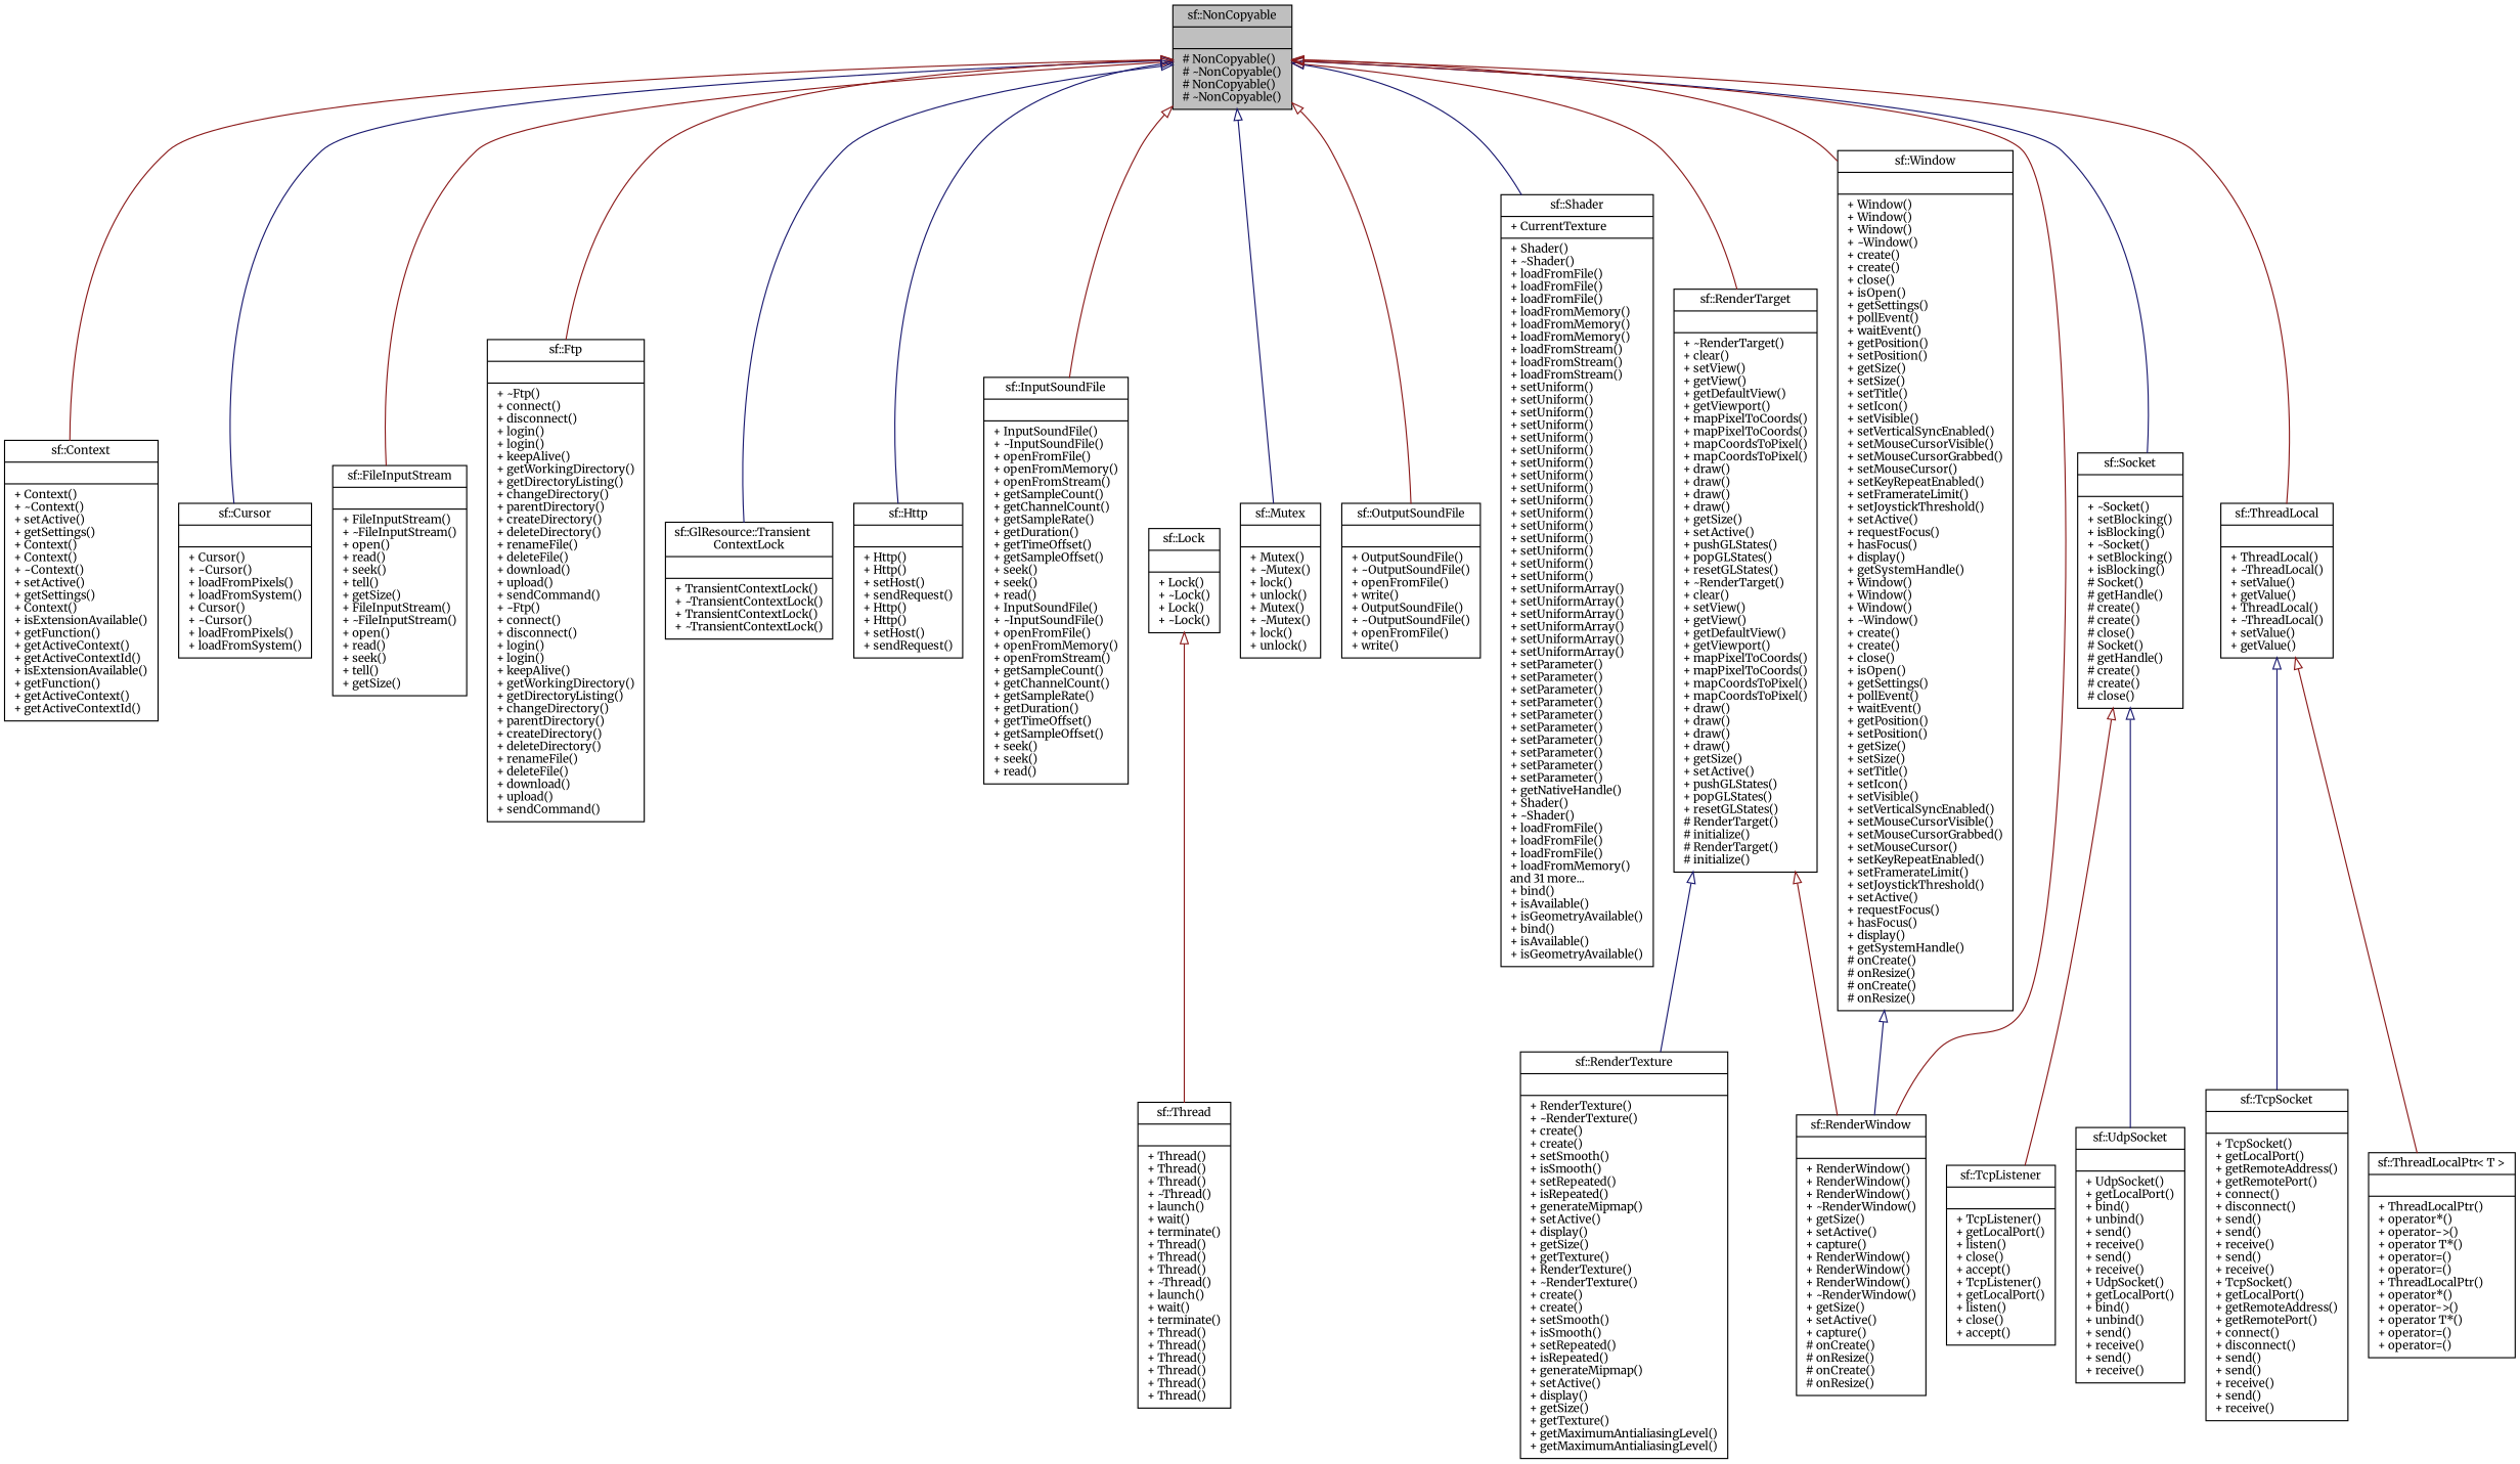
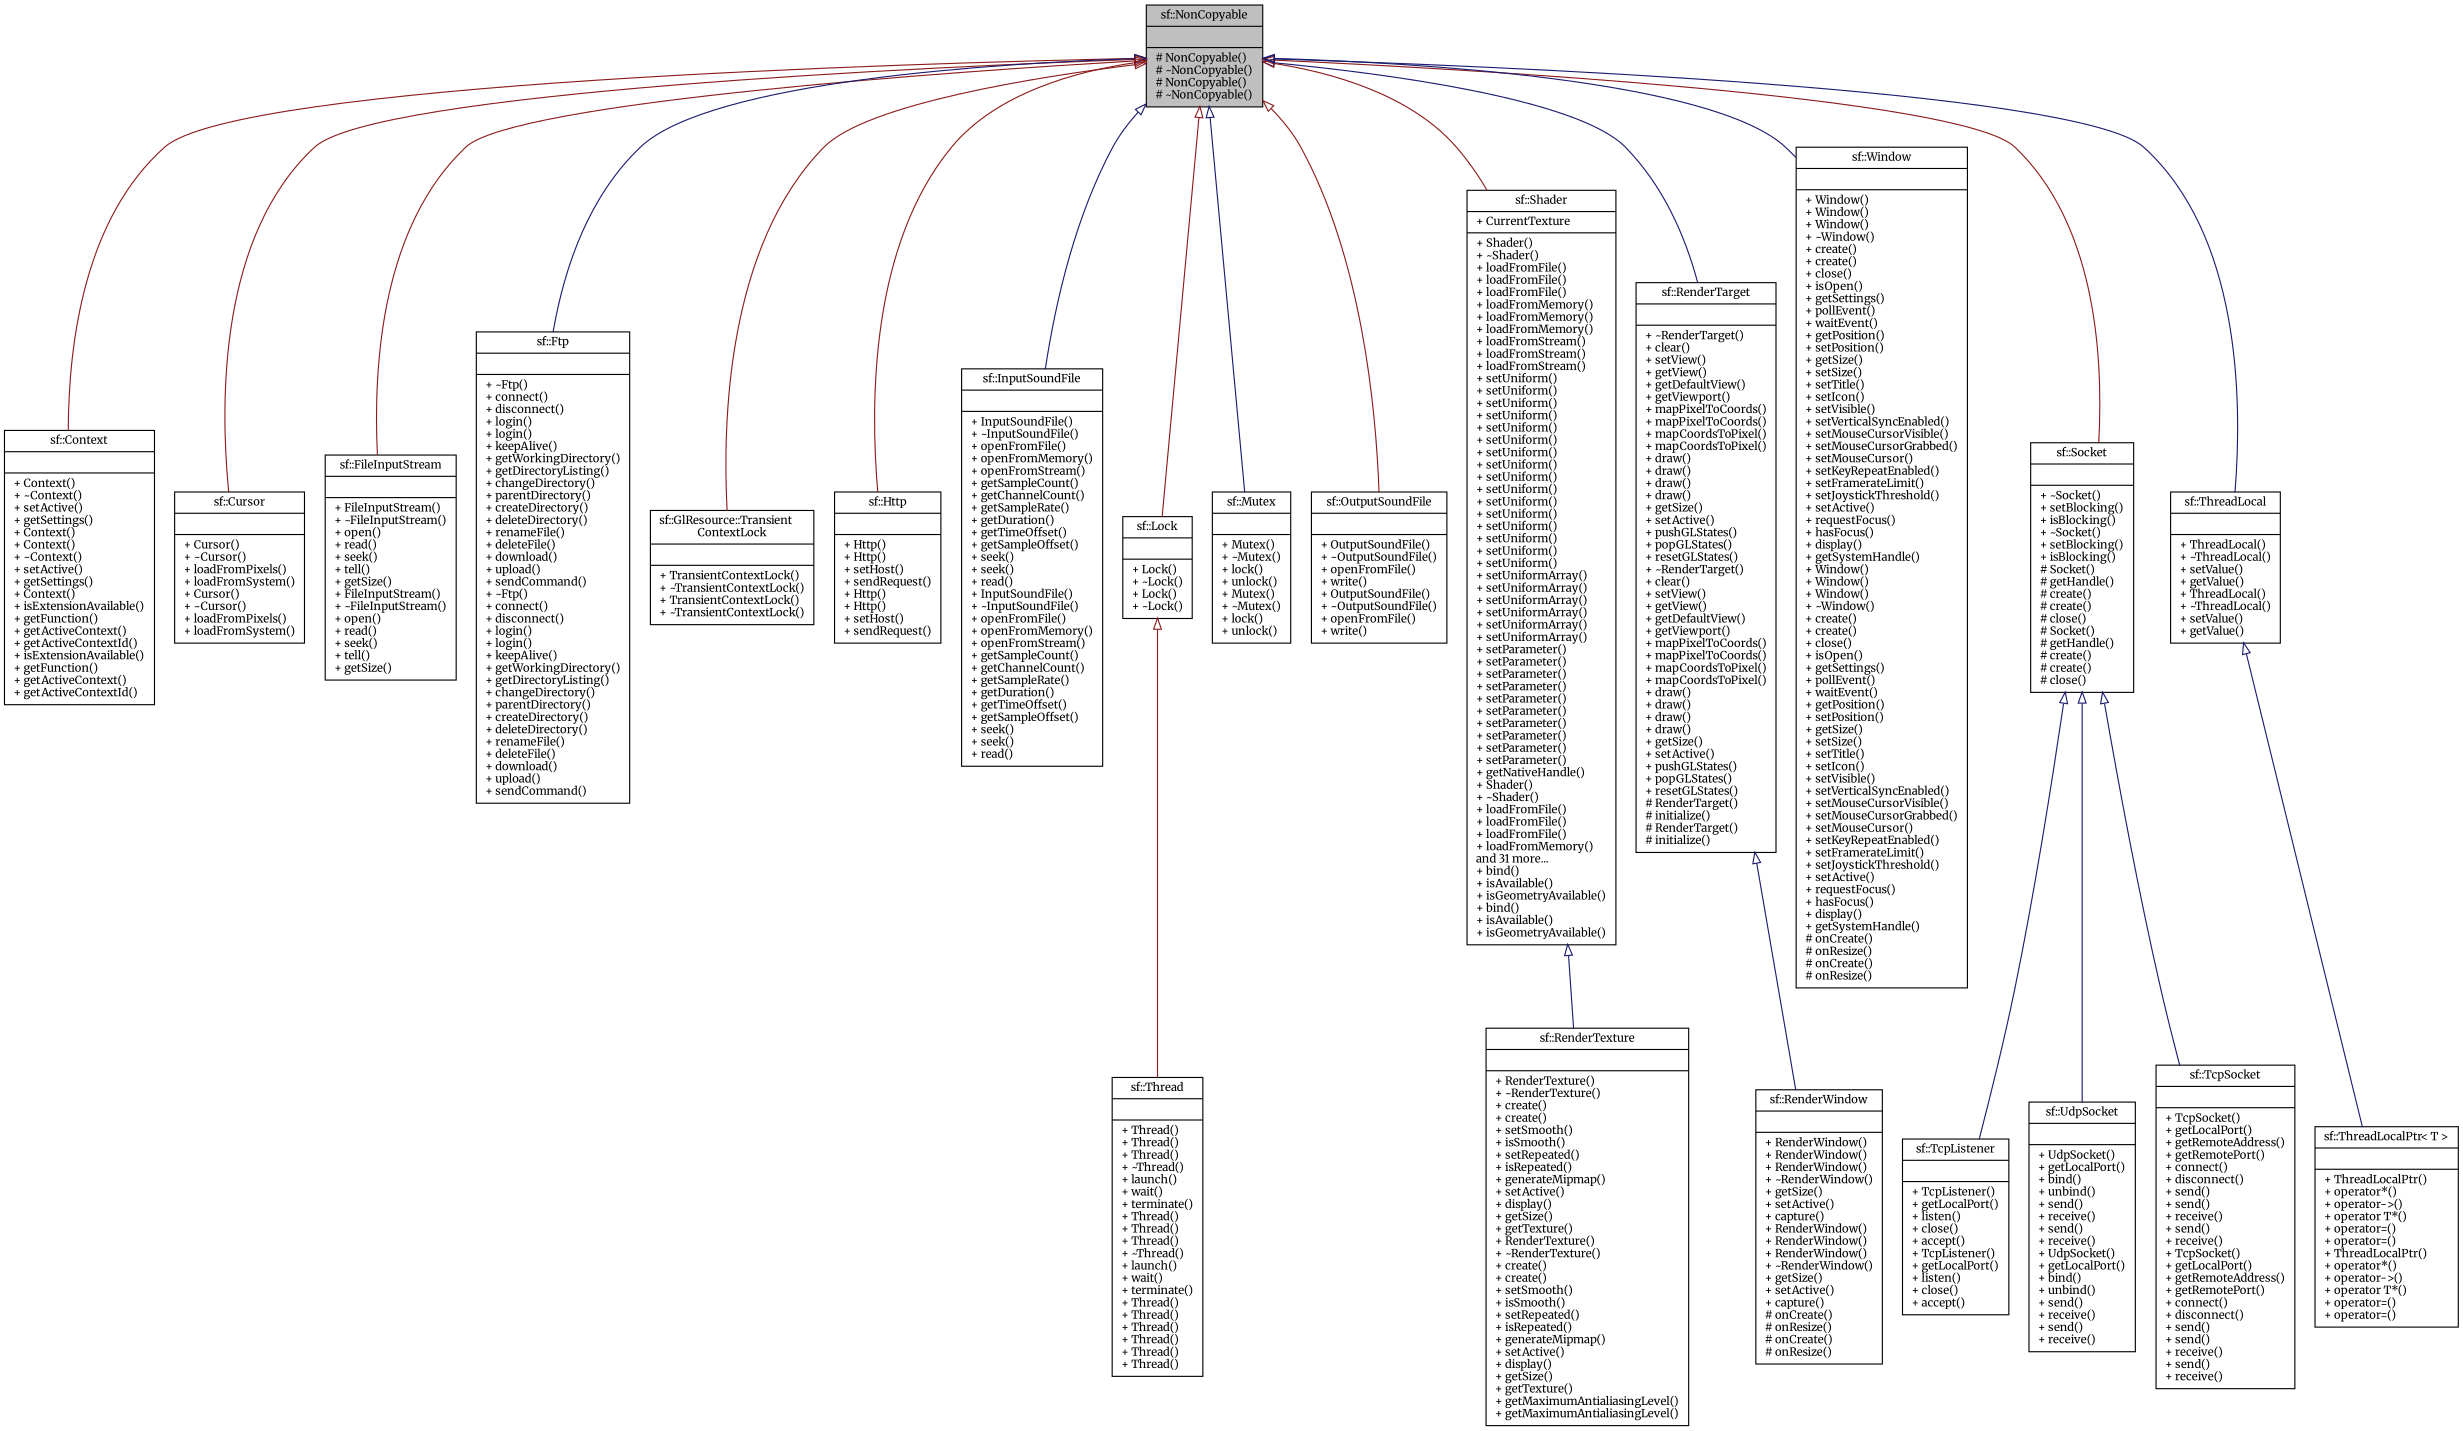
  digraph {
    fontname=Merriweather
    node [color=black fillcolor=white fontname=Merriweather fontsize=10 shape=record style=filled]
    edge [arrowtail=onormal color=firebrick4 dir=back fontname=Merriweather fontsize=10 labelfontname=Helvetica labelfontsize=10 style=solid]
    n1 [fillcolor=grey75 fontcolor=black height=0.2 label="{sf::NonCopyable\n||# NonCopyable()\l# ~NonCopyable()\l# NonCopyable()\l# ~NonCopyable()\l}" width=0.4]
    n2 [height=0.2 label="{sf::Context\n||+ Context()\l+ ~Context()\l+ setActive()\l+ getSettings()\l+ Context()\l+ Context()\l+ ~Context()\l+ setActive()\l+ getSettings()\l+ Context()\l+ isExtensionAvailable()\l+ getFunction()\l+ getActiveContext()\l+ getActiveContextId()\l+ isExtensionAvailable()\l+ getFunction()\l+ getActiveContext()\l+ getActiveContextId()\l}" width=0.4]
    n3 [height=0.2 label="{sf::Cursor\n||+ Cursor()\l+ ~Cursor()\l+ loadFromPixels()\l+ loadFromSystem()\l+ Cursor()\l+ ~Cursor()\l+ loadFromPixels()\l+ loadFromSystem()\l}" width=0.4]
    n4 [height=0.2 label="{sf::FileInputStream\n||+ FileInputStream()\l+ ~FileInputStream()\l+ open()\l+ read()\l+ seek()\l+ tell()\l+ getSize()\l+ FileInputStream()\l+ ~FileInputStream()\l+ open()\l+ read()\l+ seek()\l+ tell()\l+ getSize()\l}" width=0.4]
    n5 [height=0.2 label="{sf::Ftp\n||+ ~Ftp()\l+ connect()\l+ disconnect()\l+ login()\l+ login()\l+ keepAlive()\l+ getWorkingDirectory()\l+ getDirectoryListing()\l+ changeDirectory()\l+ parentDirectory()\l+ createDirectory()\l+ deleteDirectory()\l+ renameFile()\l+ deleteFile()\l+ download()\l+ upload()\l+ sendCommand()\l+ ~Ftp()\l+ connect()\l+ disconnect()\l+ login()\l+ login()\l+ keepAlive()\l+ getWorkingDirectory()\l+ getDirectoryListing()\l+ changeDirectory()\l+ parentDirectory()\l+ createDirectory()\l+ deleteDirectory()\l+ renameFile()\l+ deleteFile()\l+ download()\l+ upload()\l+ sendCommand()\l}" width=0.4]
    n6 [height=0.2 label="{sf::GlResource::Transient\lContextLock\n||+ TransientContextLock()\l+ ~TransientContextLock()\l+ TransientContextLock()\l+ ~TransientContextLock()\l}" width=0.4]
    n7 [height=0.2 label="{sf::Http\n||+ Http()\l+ Http()\l+ setHost()\l+ sendRequest()\l+ Http()\l+ Http()\l+ setHost()\l+ sendRequest()\l}" width=0.4]
    n8 [height=0.2 label="{sf::InputSoundFile\n||+ InputSoundFile()\l+ ~InputSoundFile()\l+ openFromFile()\l+ openFromMemory()\l+ openFromStream()\l+ getSampleCount()\l+ getChannelCount()\l+ getSampleRate()\l+ getDuration()\l+ getTimeOffset()\l+ getSampleOffset()\l+ seek()\l+ seek()\l+ read()\l+ InputSoundFile()\l+ ~InputSoundFile()\l+ openFromFile()\l+ openFromMemory()\l+ openFromStream()\l+ getSampleCount()\l+ getChannelCount()\l+ getSampleRate()\l+ getDuration()\l+ getTimeOffset()\l+ getSampleOffset()\l+ seek()\l+ seek()\l+ read()\l}" width=0.4]
    n9 [height=0.2 label="{sf::Lock\n||+ Lock()\l+ ~Lock()\l+ Lock()\l+ ~Lock()\l}" width=0.4]
    n10 [height=0.2 label="{sf::Mutex\n||+ Mutex()\l+ ~Mutex()\l+ lock()\l+ unlock()\l+ Mutex()\l+ ~Mutex()\l+ lock()\l+ unlock()\l}" width=0.4]
    n11 [height=0.2 label="{sf::OutputSoundFile\n||+ OutputSoundFile()\l+ ~OutputSoundFile()\l+ openFromFile()\l+ write()\l+ OutputSoundFile()\l+ ~OutputSoundFile()\l+ openFromFile()\l+ write()\l}" width=0.4]
    n12 [height=0.2 label="{sf::RenderTarget\n||+ ~RenderTarget()\l+ clear()\l+ setView()\l+ getView()\l+ getDefaultView()\l+ getViewport()\l+ mapPixelToCoords()\l+ mapPixelToCoords()\l+ mapCoordsToPixel()\l+ mapCoordsToPixel()\l+ draw()\l+ draw()\l+ draw()\l+ draw()\l+ getSize()\l+ setActive()\l+ pushGLStates()\l+ popGLStates()\l+ resetGLStates()\l+ ~RenderTarget()\l+ clear()\l+ setView()\l+ getView()\l+ getDefaultView()\l+ getViewport()\l+ mapPixelToCoords()\l+ mapPixelToCoords()\l+ mapCoordsToPixel()\l+ mapCoordsToPixel()\l+ draw()\l+ draw()\l+ draw()\l+ draw()\l+ getSize()\l+ setActive()\l+ pushGLStates()\l+ popGLStates()\l+ resetGLStates()\l# RenderTarget()\l# initialize()\l# RenderTarget()\l# initialize()\l}" width=0.4]
    n13 [height=0.2 label="{sf::Shader\n|+ CurrentTexture\l|+ Shader()\l+ ~Shader()\l+ loadFromFile()\l+ loadFromFile()\l+ loadFromFile()\l+ loadFromMemory()\l+ loadFromMemory()\l+ loadFromMemory()\l+ loadFromStream()\l+ loadFromStream()\l+ loadFromStream()\l+ setUniform()\l+ setUniform()\l+ setUniform()\l+ setUniform()\l+ setUniform()\l+ setUniform()\l+ setUniform()\l+ setUniform()\l+ setUniform()\l+ setUniform()\l+ setUniform()\l+ setUniform()\l+ setUniform()\l+ setUniform()\l+ setUniform()\l+ setUniform()\l+ setUniformArray()\l+ setUniformArray()\l+ setUniformArray()\l+ setUniformArray()\l+ setUniformArray()\l+ setUniformArray()\l+ setParameter()\l+ setParameter()\l+ setParameter()\l+ setParameter()\l+ setParameter()\l+ setParameter()\l+ setParameter()\l+ setParameter()\l+ setParameter()\l+ setParameter()\l+ getNativeHandle()\l+ Shader()\l+ ~Shader()\l+ loadFromFile()\l+ loadFromFile()\l+ loadFromFile()\l+ loadFromMemory()\land 31 more...\l+ bind()\l+ isAvailable()\l+ isGeometryAvailable()\l+ bind()\l+ isAvailable()\l+ isGeometryAvailable()\l}" width=0.4]
    n14 [height=0.2 label="{sf::Socket\n||+ ~Socket()\l+ setBlocking()\l+ isBlocking()\l+ ~Socket()\l+ setBlocking()\l+ isBlocking()\l# Socket()\l# getHandle()\l# create()\l# create()\l# close()\l# Socket()\l# getHandle()\l# create()\l# create()\l# close()\l}" width=0.4]
    n15 [height=0.2 label="{sf::ThreadLocal\n||+ ThreadLocal()\l+ ~ThreadLocal()\l+ setValue()\l+ getValue()\l+ ThreadLocal()\l+ ~ThreadLocal()\l+ setValue()\l+ getValue()\l}" width=0.4]
    n16 [height=0.2 label="{sf::Window\n||+ Window()\l+ Window()\l+ Window()\l+ ~Window()\l+ create()\l+ create()\l+ close()\l+ isOpen()\l+ getSettings()\l+ pollEvent()\l+ waitEvent()\l+ getPosition()\l+ setPosition()\l+ getSize()\l+ setSize()\l+ setTitle()\l+ setIcon()\l+ setVisible()\l+ setVerticalSyncEnabled()\l+ setMouseCursorVisible()\l+ setMouseCursorGrabbed()\l+ setMouseCursor()\l+ setKeyRepeatEnabled()\l+ setFramerateLimit()\l+ setJoystickThreshold()\l+ setActive()\l+ requestFocus()\l+ hasFocus()\l+ display()\l+ getSystemHandle()\l+ Window()\l+ Window()\l+ Window()\l+ ~Window()\l+ create()\l+ create()\l+ close()\l+ isOpen()\l+ getSettings()\l+ pollEvent()\l+ waitEvent()\l+ getPosition()\l+ setPosition()\l+ getSize()\l+ setSize()\l+ setTitle()\l+ setIcon()\l+ setVisible()\l+ setVerticalSyncEnabled()\l+ setMouseCursorVisible()\l+ setMouseCursorGrabbed()\l+ setMouseCursor()\l+ setKeyRepeatEnabled()\l+ setFramerateLimit()\l+ setJoystickThreshold()\l+ setActive()\l+ requestFocus()\l+ hasFocus()\l+ display()\l+ getSystemHandle()\l# onCreate()\l# onResize()\l# onCreate()\l# onResize()\l}" width=0.4]
    n17 [height=0.2 label="{sf::Thread\n||+ Thread()\l+ Thread()\l+ Thread()\l+ ~Thread()\l+ launch()\l+ wait()\l+ terminate()\l+ Thread()\l+ Thread()\l+ Thread()\l+ ~Thread()\l+ launch()\l+ wait()\l+ terminate()\l+ Thread()\l+ Thread()\l+ Thread()\l+ Thread()\l+ Thread()\l+ Thread()\l}" width=0.4]
    n18 [height=0.2 label="{sf::RenderTexture\n||+ RenderTexture()\l+ ~RenderTexture()\l+ create()\l+ create()\l+ setSmooth()\l+ isSmooth()\l+ setRepeated()\l+ isRepeated()\l+ generateMipmap()\l+ setActive()\l+ display()\l+ getSize()\l+ getTexture()\l+ RenderTexture()\l+ ~RenderTexture()\l+ create()\l+ create()\l+ setSmooth()\l+ isSmooth()\l+ setRepeated()\l+ isRepeated()\l+ generateMipmap()\l+ setActive()\l+ display()\l+ getSize()\l+ getTexture()\l+ getMaximumAntialiasingLevel()\l+ getMaximumAntialiasingLevel()\l}" width=0.4]
    n19 [height=0.2 label="{sf::RenderWindow\n||+ RenderWindow()\l+ RenderWindow()\l+ RenderWindow()\l+ ~RenderWindow()\l+ getSize()\l+ setActive()\l+ capture()\l+ RenderWindow()\l+ RenderWindow()\l+ RenderWindow()\l+ ~RenderWindow()\l+ getSize()\l+ setActive()\l+ capture()\l# onCreate()\l# onResize()\l# onCreate()\l# onResize()\l}" width=0.4]
    n20 [height=0.2 label="{sf::TcpListener\n||+ TcpListener()\l+ getLocalPort()\l+ listen()\l+ close()\l+ accept()\l+ TcpListener()\l+ getLocalPort()\l+ listen()\l+ close()\l+ accept()\l}" width=0.4]
    n21 [height=0.2 label="{sf::TcpSocket\n||+ TcpSocket()\l+ getLocalPort()\l+ getRemoteAddress()\l+ getRemotePort()\l+ connect()\l+ disconnect()\l+ send()\l+ send()\l+ receive()\l+ send()\l+ receive()\l+ TcpSocket()\l+ getLocalPort()\l+ getRemoteAddress()\l+ getRemotePort()\l+ connect()\l+ disconnect()\l+ send()\l+ send()\l+ receive()\l+ send()\l+ receive()\l}" width=0.4]
    n22 [height=0.2 label="{sf::UdpSocket\n||+ UdpSocket()\l+ getLocalPort()\l+ bind()\l+ unbind()\l+ send()\l+ receive()\l+ send()\l+ receive()\l+ UdpSocket()\l+ getLocalPort()\l+ bind()\l+ unbind()\l+ send()\l+ receive()\l+ send()\l+ receive()\l}" width=0.4]
    n23 [height=0.2 label="{sf::ThreadLocalPtr\< T \>\n||+ ThreadLocalPtr()\l+ operator*()\l+ operator-\>()\l+ operator T*()\l+ operator=()\l+ operator=()\l+ ThreadLocalPtr()\l+ operator*()\l+ operator-\>()\l+ operator T*()\l+ operator=()\l+ operator=()\l}" width=0.4]
    n1 -> n2
-   n1 -> n3 [color=midnightblue]
+   n1 -> n3
    n1 -> n4
-   n1 -> n5
-   n1 -> n6 [color=midnightblue]
-   n1 -> n7 [color=midnightblue]
-   n1 -> n8
-   n1 -> n19
+   n1 -> n5 [color=midnightblue]
+   n1 -> n6
+   n1 -> n7
+   n1 -> n8 [color=midnightblue]
+   n1 -> n9
    n1 -> n10 [color=midnightblue]
    n1 -> n11
-   n1 -> n12
-   n1 -> n13 [color=midnightblue]
-   n1 -> n14 [color=midnightblue]
-   n1 -> n15
-   n1 -> n16
+   n1 -> n12 [color=midnightblue]
+   n1 -> n13
+   n1 -> n14
+   n1 -> n15 [color=midnightblue]
+   n1 -> n16 [color=midnightblue]
    n9 -> n17
-   n12 -> n18 [color=midnightblue]
-   n12 -> n19
-   n14 -> n20
-   n15 -> n21 [color=midnightblue]
+   n13 -> n18 [color=midnightblue]
+   n12 -> n19 [color=midnightblue]
+   n14 -> n20 [color=midnightblue]
+   n14 -> n21 [color=midnightblue]
    n14 -> n22 [color=midnightblue]
-   n15 -> n23
-   n16 -> n19 [color=midnightblue]
+   n15 -> n23 [color=midnightblue]
  }
